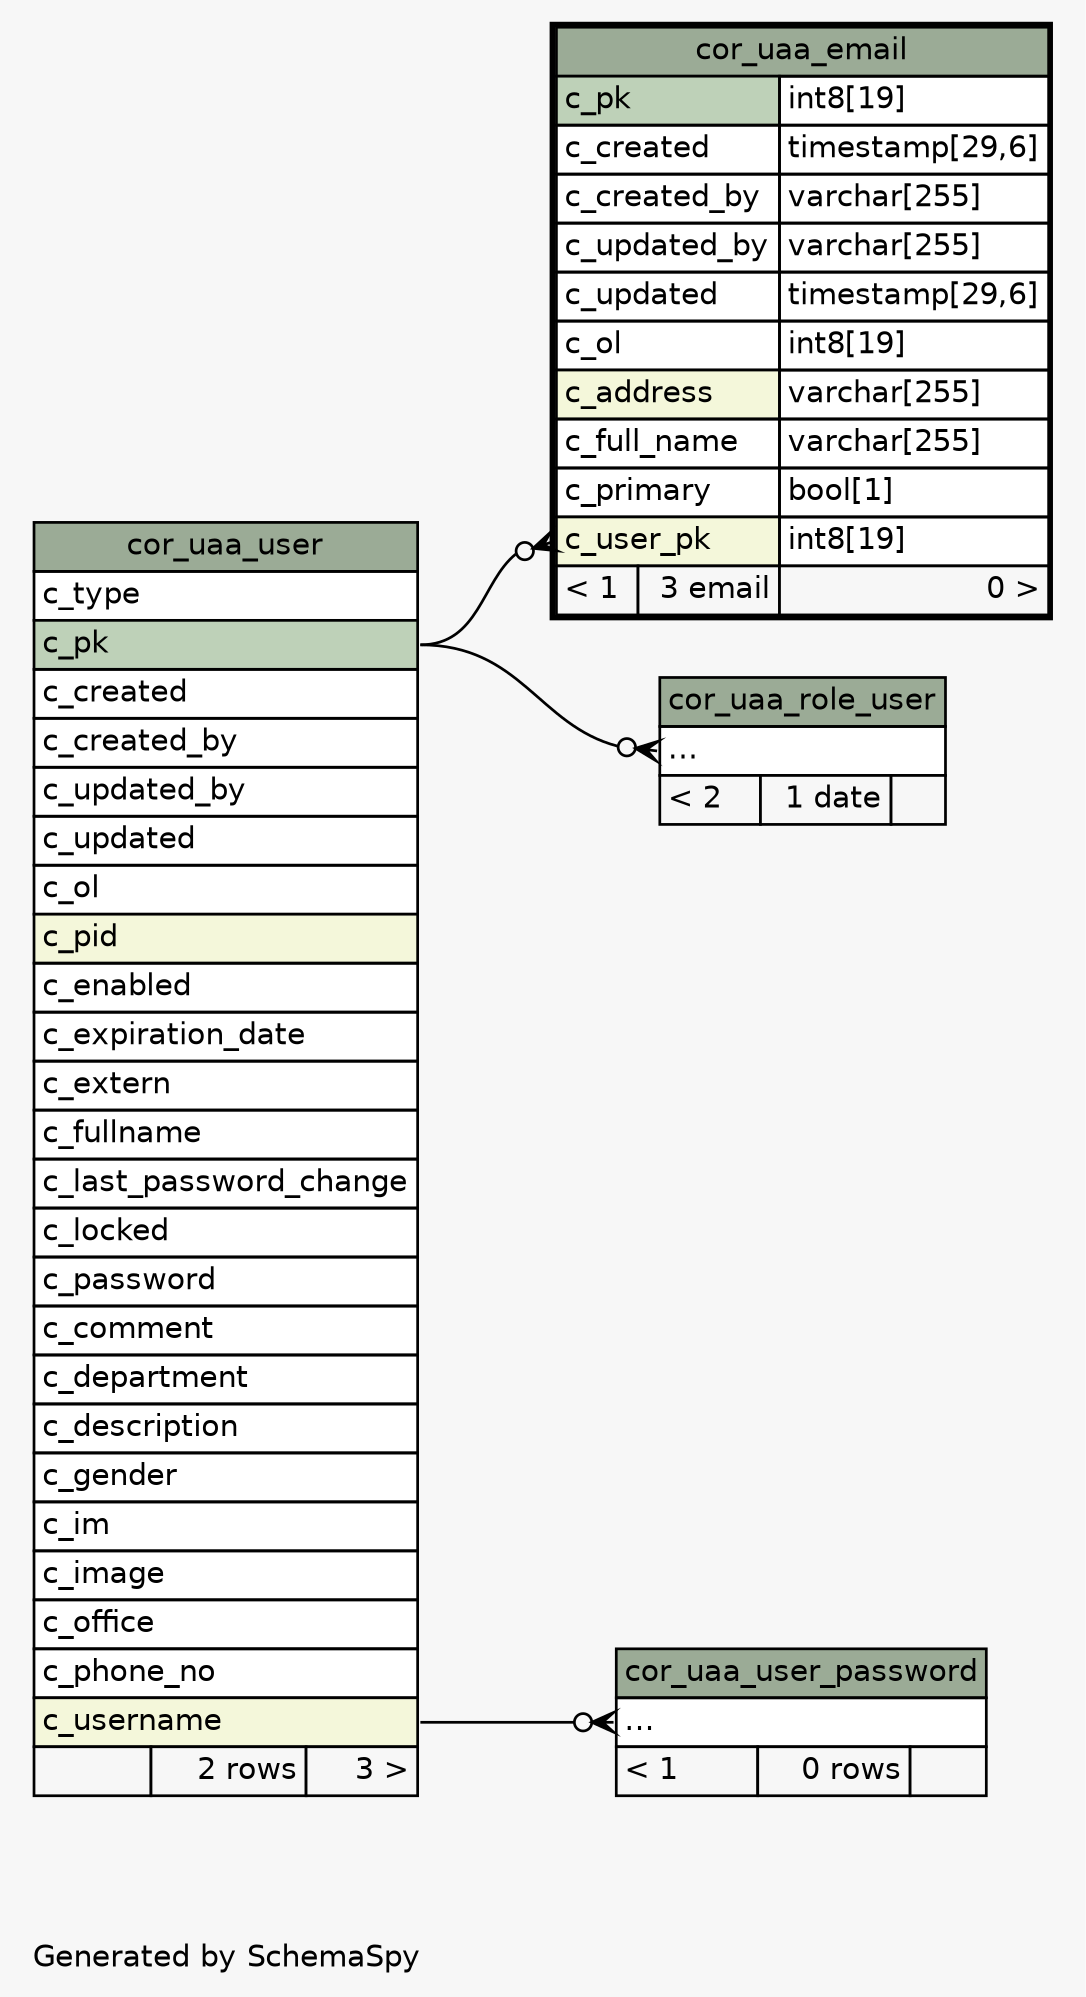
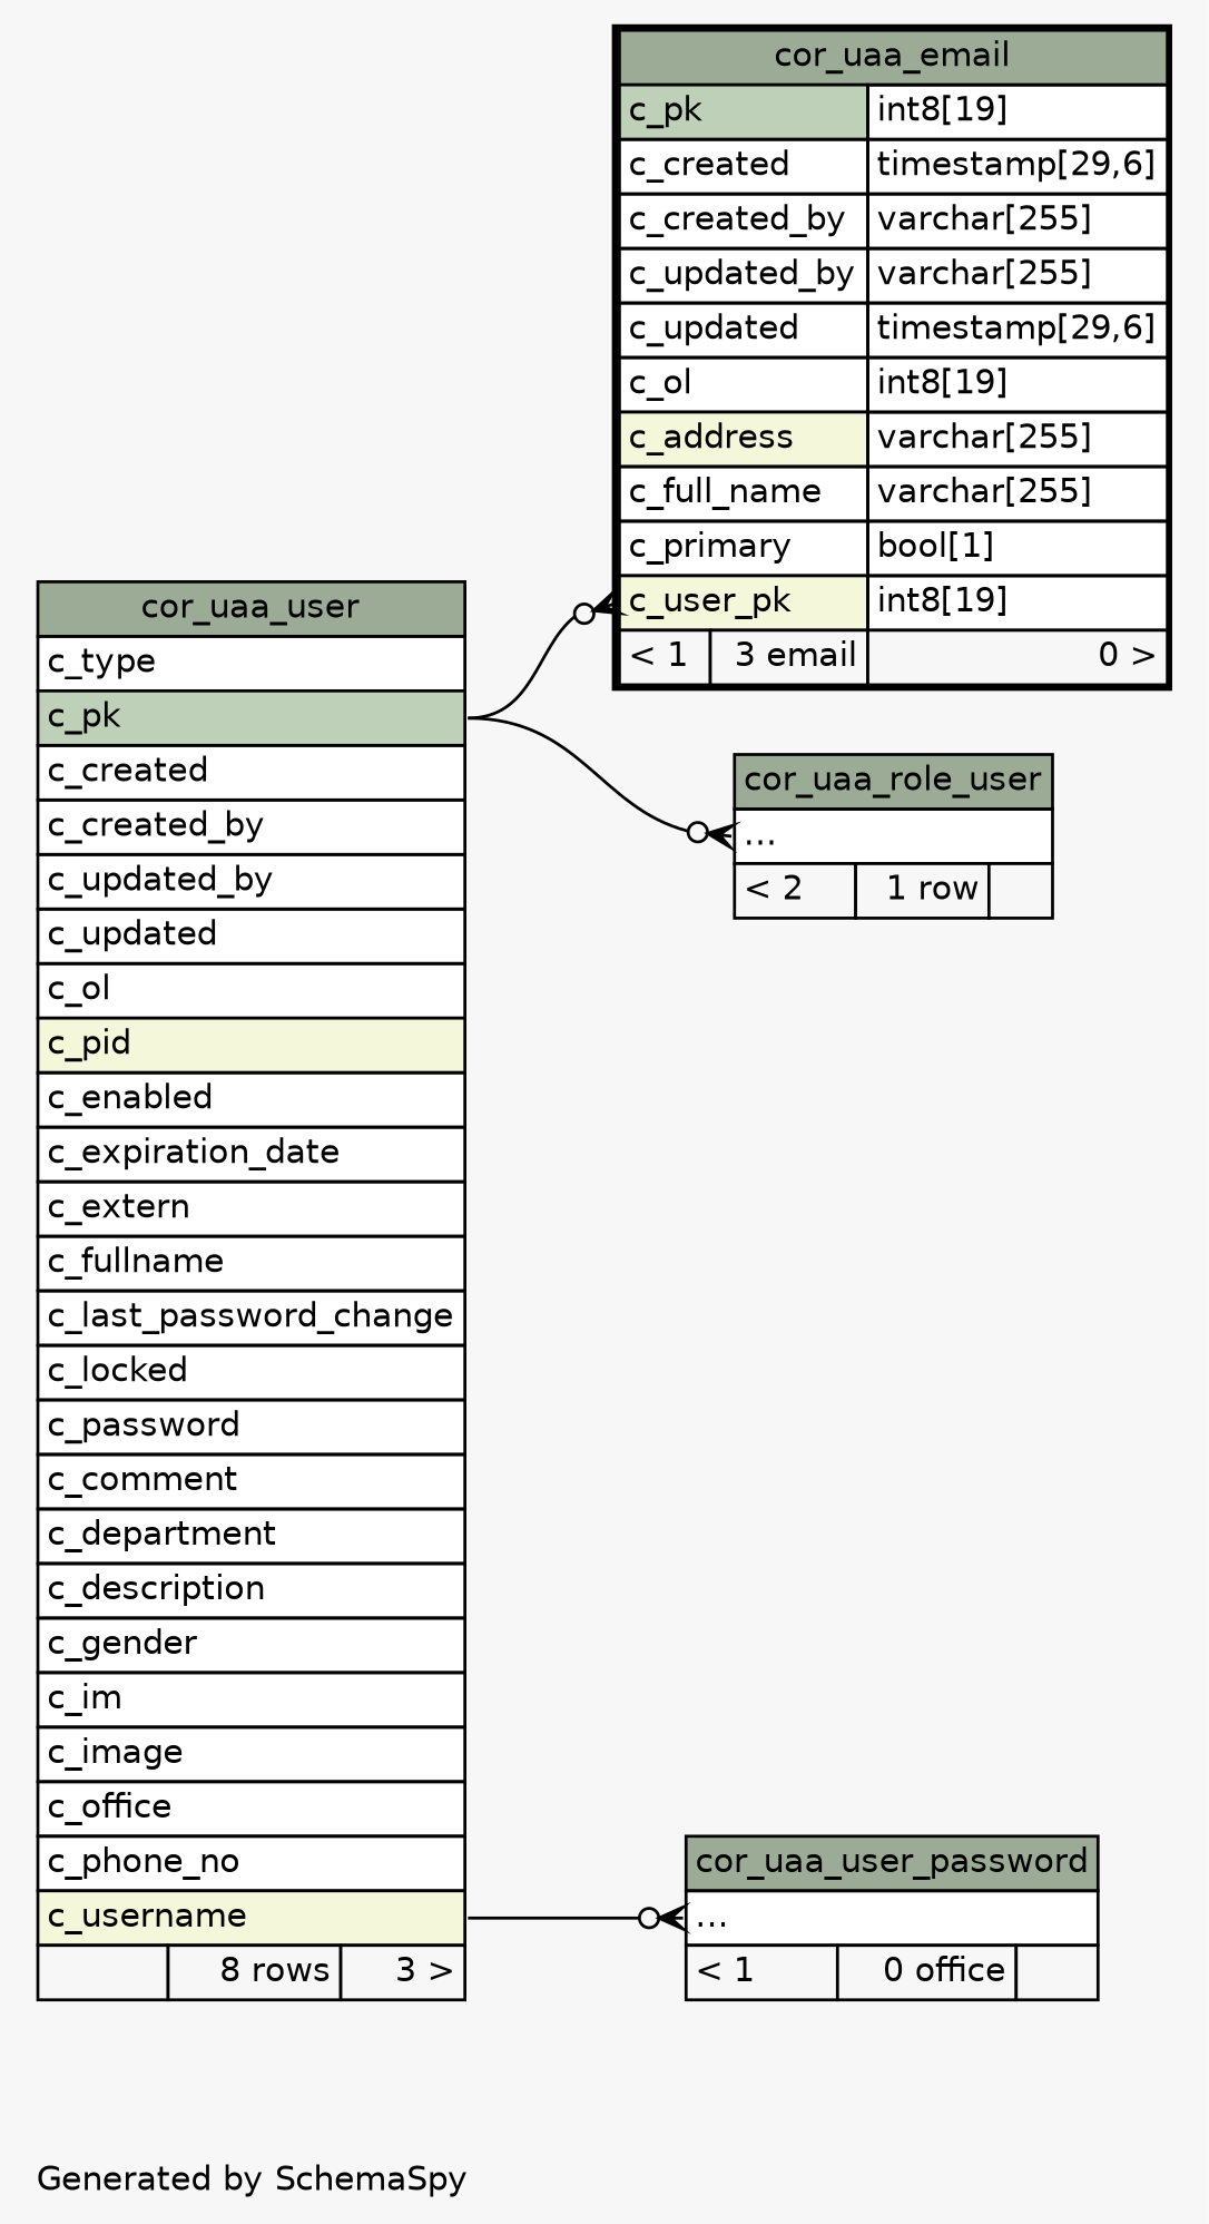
  digraph {
    bgcolor="#f7f7f7"
    fontname=Helvetica
    fontsize=11
    label="\nGenerated by SchemaSpy"
    labeljust=l
    nodesep=0.18
    rankdir=RL
    ranksep=0.46
    node [fontname=Helvetica fontsize=11 shape=plaintext]
    edge [arrowhead=none arrowsize=0.8 arrowtail=crowodot dir=back headport="c_pk:e" tailport="elipses:w"]
    n1 [label=<     <TABLE BORDER="2" CELLBORDER="1" CELLSPACING="0" BGCOLOR="#ffffff">       <TR><TD COLSPAN="3" BGCOLOR="#9bab96" ALIGN="CENTER">cor_uaa_email</TD></TR>       <TR><TD PORT="c_pk" COLSPAN="2" BGCOLOR="#bed1b8" ALIGN="LEFT">c_pk</TD><TD PORT="c_pk.type" ALIGN="LEFT">int8[19]</TD></TR>       <TR><TD PORT="c_created" COLSPAN="2" ALIGN="LEFT">c_created</TD><TD PORT="c_created.type" ALIGN="LEFT">timestamp[29,6]</TD></TR>       <TR><TD PORT="c_created_by" COLSPAN="2" ALIGN="LEFT">c_created_by</TD><TD PORT="c_created_by.type" ALIGN="LEFT">varchar[255]</TD></TR>       <TR><TD PORT="c_updated_by" COLSPAN="2" ALIGN="LEFT">c_updated_by</TD><TD PORT="c_updated_by.type" ALIGN="LEFT">varchar[255]</TD></TR>       <TR><TD PORT="c_updated" COLSPAN="2" ALIGN="LEFT">c_updated</TD><TD PORT="c_updated.type" ALIGN="LEFT">timestamp[29,6]</TD></TR>       <TR><TD PORT="c_ol" COLSPAN="2" ALIGN="LEFT">c_ol</TD><TD PORT="c_ol.type" ALIGN="LEFT">int8[19]</TD></TR>       <TR><TD PORT="c_address" COLSPAN="2" BGCOLOR="#f4f7da" ALIGN="LEFT">c_address</TD><TD PORT="c_address.type" ALIGN="LEFT">varchar[255]</TD></TR>       <TR><TD PORT="c_full_name" COLSPAN="2" ALIGN="LEFT">c_full_name</TD><TD PORT="c_full_name.type" ALIGN="LEFT">varchar[255]</TD></TR>       <TR><TD PORT="c_primary" COLSPAN="2" ALIGN="LEFT">c_primary</TD><TD PORT="c_primary.type" ALIGN="LEFT">bool[1]</TD></TR>       <TR><TD PORT="c_user_pk" COLSPAN="2" BGCOLOR="#f4f7da" ALIGN="LEFT">c_user_pk</TD><TD PORT="c_user_pk.type" ALIGN="LEFT">int8[19]</TD></TR>       <TR><TD ALIGN="LEFT" BGCOLOR="#f7f7f7">&lt; 1</TD><TD ALIGN="RIGHT" BGCOLOR="#f7f7f7">3 email</TD><TD ALIGN="RIGHT" BGCOLOR="#f7f7f7">0 &gt;</TD></TR>     </TABLE>>]
-   n2 [label=<     <TABLE BORDER="0" CELLBORDER="1" CELLSPACING="0" BGCOLOR="#ffffff">       <TR><TD COLSPAN="3" BGCOLOR="#9bab96" ALIGN="CENTER">cor_uaa_user</TD></TR>       <TR><TD PORT="c_type" COLSPAN="3" ALIGN="LEFT">c_type</TD></TR>       <TR><TD PORT="c_pk" COLSPAN="3" BGCOLOR="#bed1b8" ALIGN="LEFT">c_pk</TD></TR>       <TR><TD PORT="c_created" COLSPAN="3" ALIGN="LEFT">c_created</TD></TR>       <TR><TD PORT="c_created_by" COLSPAN="3" ALIGN="LEFT">c_created_by</TD></TR>       <TR><TD PORT="c_updated_by" COLSPAN="3" ALIGN="LEFT">c_updated_by</TD></TR>       <TR><TD PORT="c_updated" COLSPAN="3" ALIGN="LEFT">c_updated</TD></TR>       <TR><TD PORT="c_ol" COLSPAN="3" ALIGN="LEFT">c_ol</TD></TR>       <TR><TD PORT="c_pid" COLSPAN="3" BGCOLOR="#f4f7da" ALIGN="LEFT">c_pid</TD></TR>       <TR><TD PORT="c_enabled" COLSPAN="3" ALIGN="LEFT">c_enabled</TD></TR>       <TR><TD PORT="c_expiration_date" COLSPAN="3" ALIGN="LEFT">c_expiration_date</TD></TR>       <TR><TD PORT="c_extern" COLSPAN="3" ALIGN="LEFT">c_extern</TD></TR>       <TR><TD PORT="c_fullname" COLSPAN="3" ALIGN="LEFT">c_fullname</TD></TR>       <TR><TD PORT="c_last_password_change" COLSPAN="3" ALIGN="LEFT">c_last_password_change</TD></TR>       <TR><TD PORT="c_locked" COLSPAN="3" ALIGN="LEFT">c_locked</TD></TR>       <TR><TD PORT="c_password" COLSPAN="3" ALIGN="LEFT">c_password</TD></TR>       <TR><TD PORT="c_comment" COLSPAN="3" ALIGN="LEFT">c_comment</TD></TR>       <TR><TD PORT="c_department" COLSPAN="3" ALIGN="LEFT">c_department</TD></TR>       <TR><TD PORT="c_description" COLSPAN="3" ALIGN="LEFT">c_description</TD></TR>       <TR><TD PORT="c_gender" COLSPAN="3" ALIGN="LEFT">c_gender</TD></TR>       <TR><TD PORT="c_im" COLSPAN="3" ALIGN="LEFT">c_im</TD></TR>       <TR><TD PORT="c_image" COLSPAN="3" ALIGN="LEFT">c_image</TD></TR>       <TR><TD PORT="c_office" COLSPAN="3" ALIGN="LEFT">c_office</TD></TR>       <TR><TD PORT="c_phone_no" COLSPAN="3" ALIGN="LEFT">c_phone_no</TD></TR>       <TR><TD PORT="c_username" COLSPAN="3" BGCOLOR="#f4f7da" ALIGN="LEFT">c_username</TD></TR>       <TR><TD ALIGN="LEFT" BGCOLOR="#f7f7f7">  </TD><TD ALIGN="RIGHT" BGCOLOR="#f7f7f7">2 rows</TD><TD ALIGN="RIGHT" BGCOLOR="#f7f7f7">3 &gt;</TD></TR>     </TABLE>>]
-   n3 [label=<     <TABLE BORDER="0" CELLBORDER="1" CELLSPACING="0" BGCOLOR="#ffffff">       <TR><TD COLSPAN="3" BGCOLOR="#9bab96" ALIGN="CENTER">cor_uaa_role_user</TD></TR>       <TR><TD PORT="elipses" COLSPAN="3" ALIGN="LEFT">...</TD></TR>       <TR><TD ALIGN="LEFT" BGCOLOR="#f7f7f7">&lt; 2</TD><TD ALIGN="RIGHT" BGCOLOR="#f7f7f7">1 date</TD><TD ALIGN="RIGHT" BGCOLOR="#f7f7f7">  </TD></TR>     </TABLE>>]
-   n4 [label=<     <TABLE BORDER="0" CELLBORDER="1" CELLSPACING="0" BGCOLOR="#ffffff">       <TR><TD COLSPAN="3" BGCOLOR="#9bab96" ALIGN="CENTER">cor_uaa_user_password</TD></TR>       <TR><TD PORT="elipses" COLSPAN="3" ALIGN="LEFT">...</TD></TR>       <TR><TD ALIGN="LEFT" BGCOLOR="#f7f7f7">&lt; 1</TD><TD ALIGN="RIGHT" BGCOLOR="#f7f7f7">0 rows</TD><TD ALIGN="RIGHT" BGCOLOR="#f7f7f7">  </TD></TR>     </TABLE>>]
+   n2 [label=<     <TABLE BORDER="0" CELLBORDER="1" CELLSPACING="0" BGCOLOR="#ffffff">       <TR><TD COLSPAN="3" BGCOLOR="#9bab96" ALIGN="CENTER">cor_uaa_user</TD></TR>       <TR><TD PORT="c_type" COLSPAN="3" ALIGN="LEFT">c_type</TD></TR>       <TR><TD PORT="c_pk" COLSPAN="3" BGCOLOR="#bed1b8" ALIGN="LEFT">c_pk</TD></TR>       <TR><TD PORT="c_created" COLSPAN="3" ALIGN="LEFT">c_created</TD></TR>       <TR><TD PORT="c_created_by" COLSPAN="3" ALIGN="LEFT">c_created_by</TD></TR>       <TR><TD PORT="c_updated_by" COLSPAN="3" ALIGN="LEFT">c_updated_by</TD></TR>       <TR><TD PORT="c_updated" COLSPAN="3" ALIGN="LEFT">c_updated</TD></TR>       <TR><TD PORT="c_ol" COLSPAN="3" ALIGN="LEFT">c_ol</TD></TR>       <TR><TD PORT="c_pid" COLSPAN="3" BGCOLOR="#f4f7da" ALIGN="LEFT">c_pid</TD></TR>       <TR><TD PORT="c_enabled" COLSPAN="3" ALIGN="LEFT">c_enabled</TD></TR>       <TR><TD PORT="c_expiration_date" COLSPAN="3" ALIGN="LEFT">c_expiration_date</TD></TR>       <TR><TD PORT="c_extern" COLSPAN="3" ALIGN="LEFT">c_extern</TD></TR>       <TR><TD PORT="c_fullname" COLSPAN="3" ALIGN="LEFT">c_fullname</TD></TR>       <TR><TD PORT="c_last_password_change" COLSPAN="3" ALIGN="LEFT">c_last_password_change</TD></TR>       <TR><TD PORT="c_locked" COLSPAN="3" ALIGN="LEFT">c_locked</TD></TR>       <TR><TD PORT="c_password" COLSPAN="3" ALIGN="LEFT">c_password</TD></TR>       <TR><TD PORT="c_comment" COLSPAN="3" ALIGN="LEFT">c_comment</TD></TR>       <TR><TD PORT="c_department" COLSPAN="3" ALIGN="LEFT">c_department</TD></TR>       <TR><TD PORT="c_description" COLSPAN="3" ALIGN="LEFT">c_description</TD></TR>       <TR><TD PORT="c_gender" COLSPAN="3" ALIGN="LEFT">c_gender</TD></TR>       <TR><TD PORT="c_im" COLSPAN="3" ALIGN="LEFT">c_im</TD></TR>       <TR><TD PORT="c_image" COLSPAN="3" ALIGN="LEFT">c_image</TD></TR>       <TR><TD PORT="c_office" COLSPAN="3" ALIGN="LEFT">c_office</TD></TR>       <TR><TD PORT="c_phone_no" COLSPAN="3" ALIGN="LEFT">c_phone_no</TD></TR>       <TR><TD PORT="c_username" COLSPAN="3" BGCOLOR="#f4f7da" ALIGN="LEFT">c_username</TD></TR>       <TR><TD ALIGN="LEFT" BGCOLOR="#f7f7f7">  </TD><TD ALIGN="RIGHT" BGCOLOR="#f7f7f7">8 rows</TD><TD ALIGN="RIGHT" BGCOLOR="#f7f7f7">3 &gt;</TD></TR>     </TABLE>>]
+   n3 [label=<     <TABLE BORDER="0" CELLBORDER="1" CELLSPACING="0" BGCOLOR="#ffffff">       <TR><TD COLSPAN="3" BGCOLOR="#9bab96" ALIGN="CENTER">cor_uaa_role_user</TD></TR>       <TR><TD PORT="elipses" COLSPAN="3" ALIGN="LEFT">...</TD></TR>       <TR><TD ALIGN="LEFT" BGCOLOR="#f7f7f7">&lt; 2</TD><TD ALIGN="RIGHT" BGCOLOR="#f7f7f7">1 row</TD><TD ALIGN="RIGHT" BGCOLOR="#f7f7f7">  </TD></TR>     </TABLE>>]
+   n4 [label=<     <TABLE BORDER="0" CELLBORDER="1" CELLSPACING="0" BGCOLOR="#ffffff">       <TR><TD COLSPAN="3" BGCOLOR="#9bab96" ALIGN="CENTER">cor_uaa_user_password</TD></TR>       <TR><TD PORT="elipses" COLSPAN="3" ALIGN="LEFT">...</TD></TR>       <TR><TD ALIGN="LEFT" BGCOLOR="#f7f7f7">&lt; 1</TD><TD ALIGN="RIGHT" BGCOLOR="#f7f7f7">0 office</TD><TD ALIGN="RIGHT" BGCOLOR="#f7f7f7">  </TD></TR>     </TABLE>>]
    n1 -> n2 [tailport="c_user_pk:w"]
    n3 -> n2
    n4 -> n2 [headport="c_username:e"]
  }
